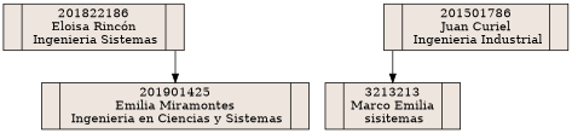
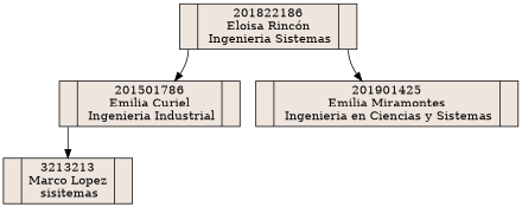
  digraph {
    rankdir=TB
    node [fillcolor=seashell2 shape=record style=filled]
    edge [tailport=C0]
    n1 [label="<C0>|201822186\nEloisa Rincón\n Ingenieria Sistemas|<C1>"]
-   n2 [label="<C0>|201501786\nJuan Curiel\n Ingenieria Industrial|<C1>"]
+   n2 [label="<C0>|201501786\nEmilia Curiel\n Ingenieria Industrial|<C1>"]
    n3 [label="<C0>|201901425\nEmilia Miramontes\n Ingenieria en Ciencias y Sistemas|<C1>"]
-   n4 [label="<C0>|3213213\nMarco Emilia\n sisitemas|<C1>"]
+   n4 [label="<C0>|3213213\nMarco Lopez\n sisitemas|<C1>"]
+   n1 -> n2
    n1 -> n3 [tailport=C1]
    n2 -> n4
  }
